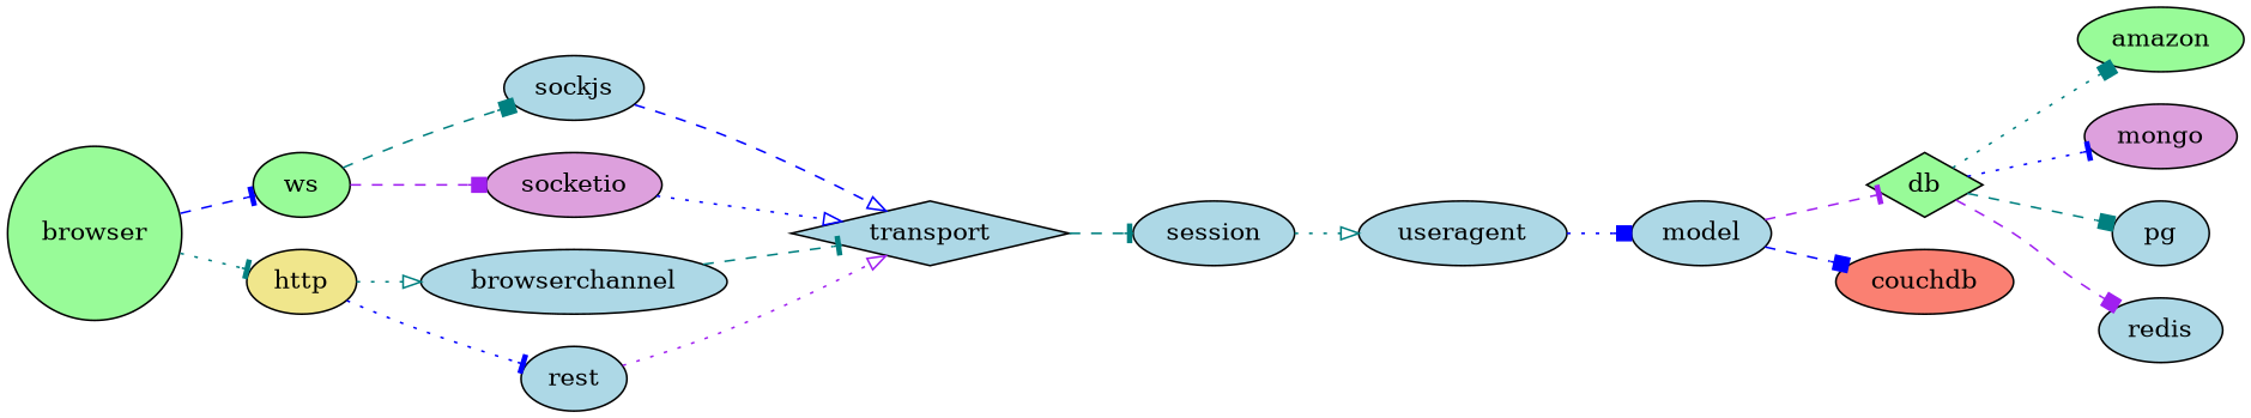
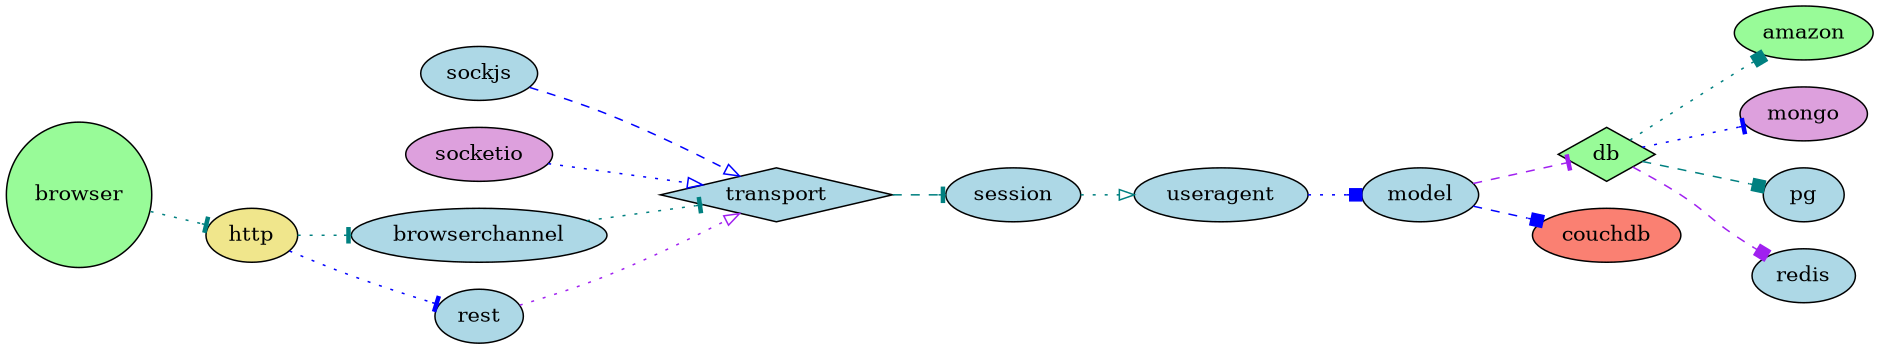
  digraph {
    rankdir=LR
    node [fillcolor=lightblue style=filled]
    edge [arrowhead=tee color=teal style=dotted]
    browser [fillcolor=palegreen shape=circle]
-   ws [fillcolor=palegreen]
    http [fillcolor=khaki]
    sockjs
    socketio [fillcolor=plum]
    browserchannel
    rest
    transport [shape=diamond]
    session
    useragent
    model
    db [fillcolor=palegreen shape=diamond]
    couchdb [fillcolor=salmon]
    amazon [fillcolor=palegreen]
    mongo [fillcolor=plum]
    pg
    redis
-   browser -> ws [color=blue style=dashed]
    browser -> http
-   ws -> sockjs [arrowhead=box style=dashed]
-   ws -> socketio [arrowhead=box color=purple style=dashed]
-   http -> browserchannel [arrowhead=onormal]
+   http -> browserchannel
    http -> rest [color=blue]
    sockjs -> transport [arrowhead=onormal color=blue style=dashed]
    socketio -> transport [arrowhead=onormal color=blue]
-   browserchannel -> transport [style=dashed]
+   browserchannel -> transport
    rest -> transport [arrowhead=onormal color=purple]
    transport -> session [style=dashed]
    session -> useragent [arrowhead=onormal]
    useragent -> model [arrowhead=box color=blue]
    model -> db [color=purple style=dashed]
    model -> couchdb [arrowhead=box color=blue style=dashed]
    db -> amazon [arrowhead=box]
    db -> mongo [color=blue]
    db -> pg [arrowhead=box style=dashed]
    db -> redis [arrowhead=box color=purple style=dashed]
  }
